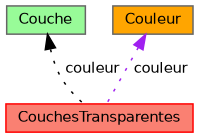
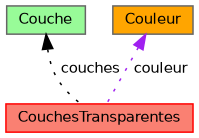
  digraph {
    node [color=gray40 fontname=Helvetica fontsize=10 shape=box style=filled]
    edge [dir=back fontname=Helvetica fontsize=10 labelfontname=Helvetica labelfontsize=10 style=dotted]
    n1 [color=red fillcolor=salmon fontcolor=black height=0.2 label=CouchesTransparentes width=0.4]
    n2 [fillcolor=palegreen height=0.2 label=Couche width=0.4]
    n3 [fillcolor=orange height=0.2 label=Couleur width=0.4]
-   n2 -> n1 [color=black label=" couleur"]
+   n2 -> n1 [color=black label=" couches"]
    n3 -> n1 [color=purple label=" couleur"]
  }
